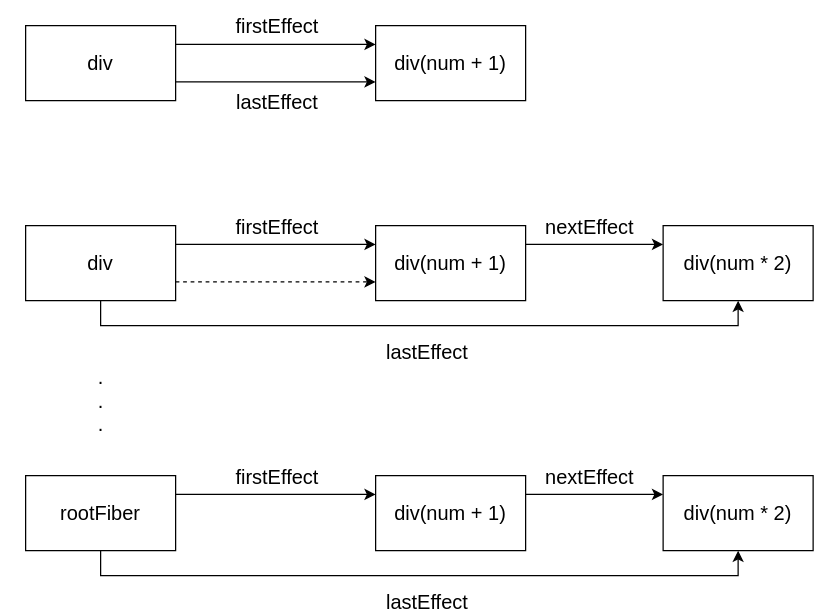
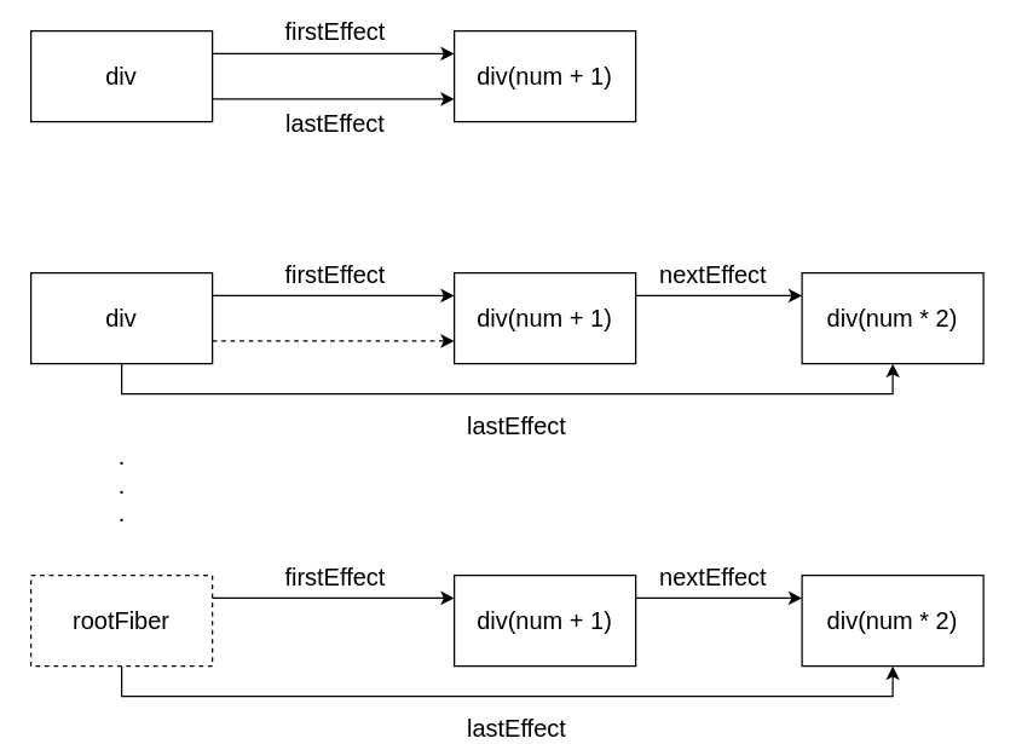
  <mxCell id="0" />
  <mxCell id="1" parent="0" />
  <mxCell id="2" style="edgeStyle=orthogonalEdgeStyle;rounded=0;orthogonalLoop=1;jettySize=auto;html=1;exitX=1;exitY=0.25;exitDx=0;exitDy=0;entryX=0;entryY=0.25;entryDx=0;entryDy=0;fontSize=16;" edge="1" parent="1" source="7" target="8"><mxGeometry relative="1" as="geometry" /></mxCell>
  <mxCell id="3" value="firstEffect" style="edgeLabel;html=1;align=center;verticalAlign=middle;resizable=0;points=[];fontSize=16;" vertex="1" connectable="0" parent="2"><mxGeometry x="-0.188" y="2" relative="1" as="geometry"><mxPoint x="15" y="-13" as="offset" /></mxGeometry></mxCell>
  <mxCell id="4" style="edgeStyle=orthogonalEdgeStyle;rounded=0;orthogonalLoop=1;jettySize=auto;html=1;exitX=1;exitY=0.75;exitDx=0;exitDy=0;entryX=0;entryY=0.75;entryDx=0;entryDy=0;fontSize=16;" edge="1" parent="1" source="7" target="8"><mxGeometry relative="1" as="geometry" /></mxCell>
  <mxCell id="5" value="&lt;div style=&quot;background-color: rgb(30 , 30 , 30) ; line-height: 18px ; font-size: 12px ; font-family: &amp;#34;menlo&amp;#34; , &amp;#34;monaco&amp;#34; , &amp;#34;courier new&amp;#34; , monospace ; color: rgb(212 , 212 , 212)&quot;&gt;&lt;p class=&quot;p1&quot; style=&quot;margin: 0px ; font-stretch: normal ; font-size: 14px ; line-height: normal ; font-family: &amp;#34;helvetica neue&amp;#34; ; color: rgb(15 , 23 , 33)&quot;&gt;&lt;br&gt;&lt;/p&gt;&lt;/div&gt;" style="edgeLabel;html=1;align=center;verticalAlign=middle;resizable=0;points=[];fontSize=16;" vertex="1" connectable="0" parent="4"><mxGeometry x="-0.163" relative="1" as="geometry"><mxPoint as="offset" /></mxGeometry></mxCell>
  <mxCell id="6" value="lastEffect" style="edgeLabel;html=1;align=center;verticalAlign=middle;resizable=0;points=[];fontSize=16;" vertex="1" connectable="0" parent="4"><mxGeometry x="-0.2" y="-1" relative="1" as="geometry"><mxPoint x="16" y="14" as="offset" /></mxGeometry></mxCell>
  <mxCell id="7" value="div" style="rounded=0;whiteSpace=wrap;html=1;fontSize=16;" vertex="1" parent="1"><mxGeometry x="20" y="20" width="120" height="60" as="geometry" /></mxCell>
  <mxCell id="8" value="div(num + 1)" style="rounded=0;whiteSpace=wrap;html=1;fontSize=16;" vertex="1" parent="1"><mxGeometry x="300" y="20" width="120" height="60" as="geometry" /></mxCell>
  <mxCell id="9" style="edgeStyle=orthogonalEdgeStyle;rounded=0;orthogonalLoop=1;jettySize=auto;html=1;exitX=1;exitY=0.25;exitDx=0;exitDy=0;entryX=0;entryY=0.25;entryDx=0;entryDy=0;fontSize=16;" edge="1" parent="1" source="14" target="17"><mxGeometry relative="1" as="geometry" /></mxCell>
  <mxCell id="10" value="firstEffect" style="edgeLabel;html=1;align=center;verticalAlign=middle;resizable=0;points=[];fontSize=16;" vertex="1" connectable="0" parent="9"><mxGeometry x="-0.188" y="2" relative="1" as="geometry"><mxPoint x="15" y="-13" as="offset" /></mxGeometry></mxCell>
  <mxCell id="11" style="edgeStyle=orthogonalEdgeStyle;rounded=0;orthogonalLoop=1;jettySize=auto;html=1;exitX=1;exitY=0.75;exitDx=0;exitDy=0;entryX=0;entryY=0.75;entryDx=0;entryDy=0;fontSize=16;dashed=1;" edge="1" parent="1" source="14" target="17"><mxGeometry relative="1" as="geometry" /></mxCell>
  <mxCell id="12" style="edgeStyle=orthogonalEdgeStyle;rounded=0;orthogonalLoop=1;jettySize=auto;html=1;exitX=0.5;exitY=1;exitDx=0;exitDy=0;entryX=0.5;entryY=1;entryDx=0;entryDy=0;fontSize=16;" edge="1" parent="1" source="14" target="18"><mxGeometry relative="1" as="geometry" /></mxCell>
  <mxCell id="13" value="lastEffect" style="edgeLabel;html=1;align=center;verticalAlign=middle;resizable=0;points=[];fontSize=16;" vertex="1" connectable="0" parent="12"><mxGeometry x="-0.033" y="1" relative="1" as="geometry"><mxPoint x="14" y="21" as="offset" /></mxGeometry></mxCell>
  <mxCell id="14" value="div" style="rounded=0;whiteSpace=wrap;html=1;fontSize=16;" vertex="1" parent="1"><mxGeometry x="20" y="180" width="120" height="60" as="geometry" /></mxCell>
  <mxCell id="15" style="edgeStyle=orthogonalEdgeStyle;rounded=0;orthogonalLoop=1;jettySize=auto;html=1;exitX=1;exitY=0.25;exitDx=0;exitDy=0;entryX=0;entryY=0.25;entryDx=0;entryDy=0;fontSize=16;" edge="1" parent="1" source="17" target="18"><mxGeometry relative="1" as="geometry" /></mxCell>
  <mxCell id="16" value="nextEffect" style="edgeLabel;html=1;align=center;verticalAlign=middle;resizable=0;points=[];fontSize=16;" vertex="1" connectable="0" parent="15"><mxGeometry x="-0.291" y="3" relative="1" as="geometry"><mxPoint x="11" y="-12" as="offset" /></mxGeometry></mxCell>
  <mxCell id="17" value="div(num + 1)" style="rounded=0;whiteSpace=wrap;html=1;fontSize=16;" vertex="1" parent="1"><mxGeometry x="300" y="180" width="120" height="60" as="geometry" /></mxCell>
  <mxCell id="18" value="div(num * 2)" style="rounded=0;whiteSpace=wrap;html=1;fontSize=16;" vertex="1" parent="1"><mxGeometry x="530" y="180" width="120" height="60" as="geometry" /></mxCell>
  <mxCell id="19" style="edgeStyle=orthogonalEdgeStyle;rounded=0;orthogonalLoop=1;jettySize=auto;html=1;exitX=1;exitY=0.25;exitDx=0;exitDy=0;entryX=0;entryY=0.25;entryDx=0;entryDy=0;fontSize=16;" edge="1" parent="1" source="23" target="26"><mxGeometry relative="1" as="geometry" /></mxCell>
  <mxCell id="20" value="firstEffect" style="edgeLabel;html=1;align=center;verticalAlign=middle;resizable=0;points=[];fontSize=16;" vertex="1" connectable="0" parent="19"><mxGeometry x="-0.188" y="2" relative="1" as="geometry"><mxPoint x="15" y="-13" as="offset" /></mxGeometry></mxCell>
  <mxCell id="21" style="edgeStyle=orthogonalEdgeStyle;rounded=0;orthogonalLoop=1;jettySize=auto;html=1;exitX=0.5;exitY=1;exitDx=0;exitDy=0;entryX=0.5;entryY=1;entryDx=0;entryDy=0;fontSize=16;" edge="1" parent="1" source="23" target="27"><mxGeometry relative="1" as="geometry" /></mxCell>
  <mxCell id="22" value="lastEffect" style="edgeLabel;html=1;align=center;verticalAlign=middle;resizable=0;points=[];fontSize=16;" vertex="1" connectable="0" parent="21"><mxGeometry x="-0.033" y="1" relative="1" as="geometry"><mxPoint x="14" y="21" as="offset" /></mxGeometry></mxCell>
- <mxCell id="23" value="rootFiber" style="rounded=0;whiteSpace=wrap;html=1;fontSize=16;" vertex="1" parent="1"><mxGeometry x="20" y="380" width="120" height="60" as="geometry" /></mxCell>
+ <mxCell id="23" value="rootFiber" style="rounded=0;whiteSpace=wrap;html=1;fontSize=16;dashed=1;" vertex="1" parent="1"><mxGeometry x="20" y="380" width="120" height="60" as="geometry" /></mxCell>
  <mxCell id="24" style="edgeStyle=orthogonalEdgeStyle;rounded=0;orthogonalLoop=1;jettySize=auto;html=1;exitX=1;exitY=0.25;exitDx=0;exitDy=0;entryX=0;entryY=0.25;entryDx=0;entryDy=0;fontSize=16;" edge="1" parent="1" source="26" target="27"><mxGeometry relative="1" as="geometry" /></mxCell>
  <mxCell id="25" value="nextEffect" style="edgeLabel;html=1;align=center;verticalAlign=middle;resizable=0;points=[];fontSize=16;" vertex="1" connectable="0" parent="24"><mxGeometry x="-0.291" y="3" relative="1" as="geometry"><mxPoint x="11" y="-12" as="offset" /></mxGeometry></mxCell>
  <mxCell id="26" value="div(num + 1)" style="rounded=0;whiteSpace=wrap;html=1;fontSize=16;" vertex="1" parent="1"><mxGeometry x="300" y="380" width="120" height="60" as="geometry" /></mxCell>
  <mxCell id="27" value="div(num * 2)" style="rounded=0;whiteSpace=wrap;html=1;fontSize=16;" vertex="1" parent="1"><mxGeometry x="530" y="380" width="120" height="60" as="geometry" /></mxCell>
  <mxCell id="28" value=".&lt;br&gt;.&lt;br&gt;." style="text;html=1;align=center;verticalAlign=middle;resizable=0;points=[];autosize=1;strokeColor=none;fontSize=16;" vertex="1" parent="1"><mxGeometry x="70" y="290" width="20" height="60" as="geometry" /></mxCell>
